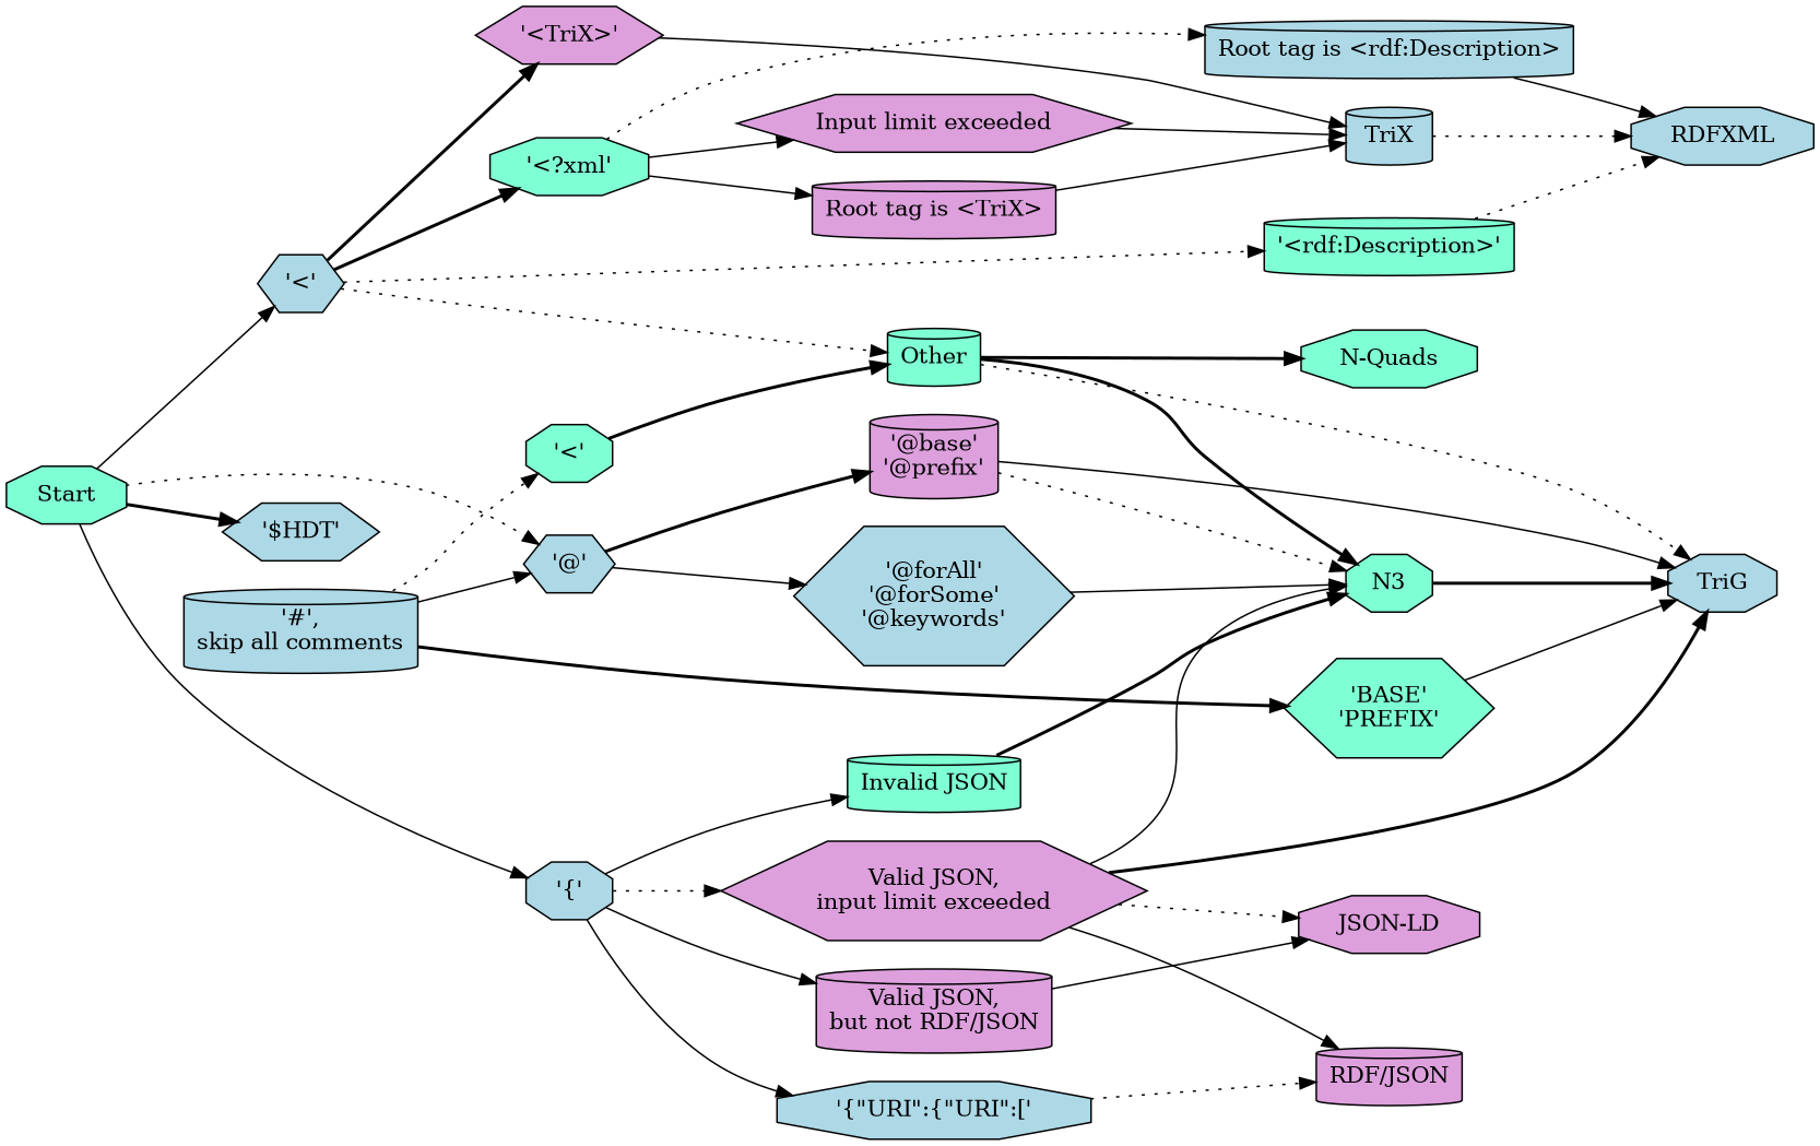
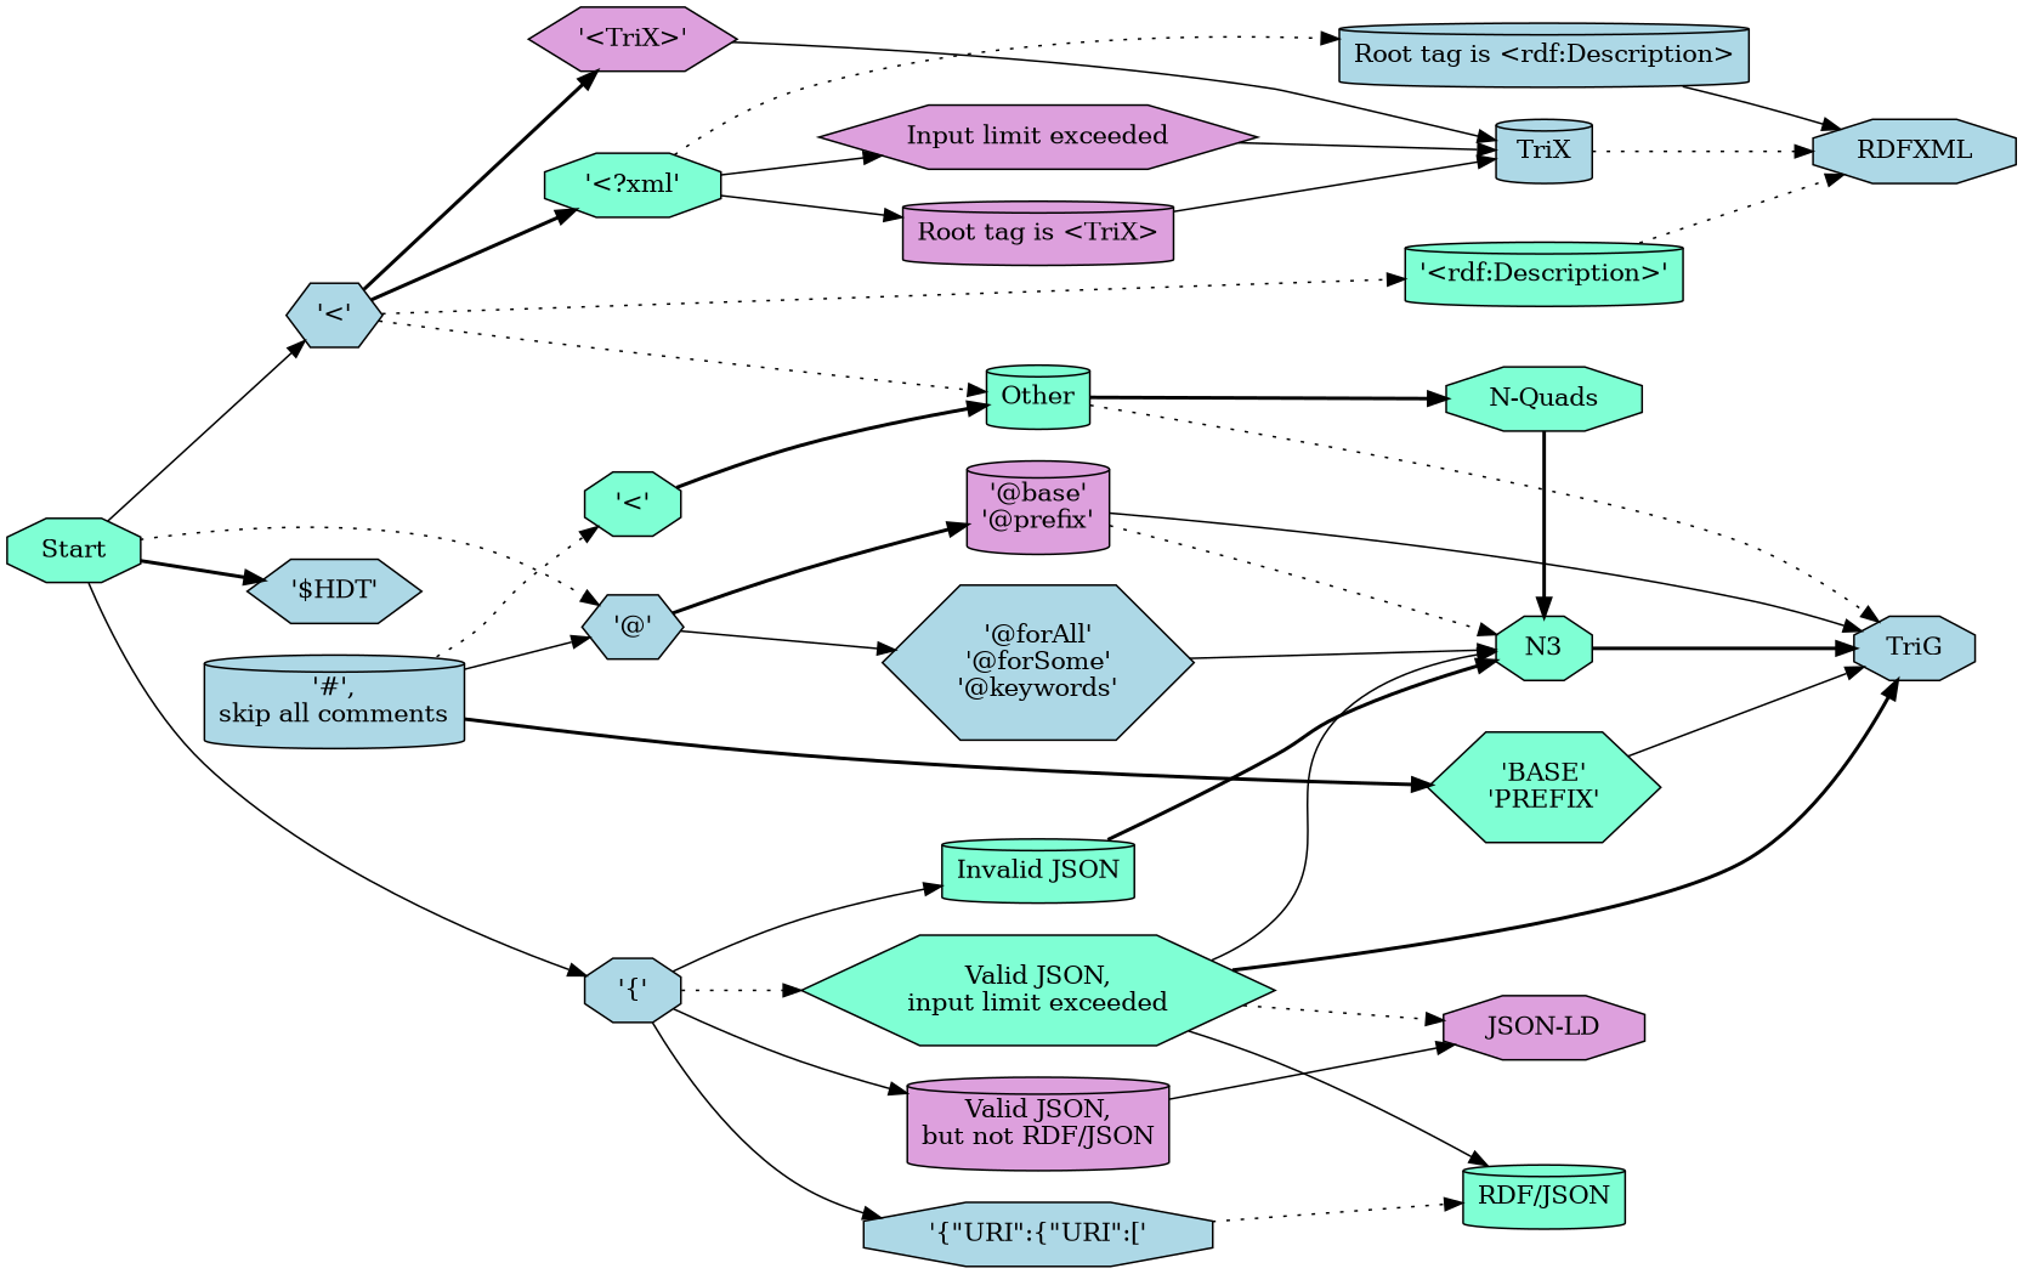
  digraph {
    rankdir=LR
    node [fillcolor=lightblue shape=cylinder style=filled]
    edge [style=solid]
    TriX
-   n2 [fillcolor=plum label="RDF/JSON"]
+   n2 [fillcolor=aquamarine label="RDF/JSON"]
    n3 [fillcolor=plum label="JSON-LD" shape=octagon]
    N3 [fillcolor=aquamarine shape=octagon]
    n5 [fillcolor=aquamarine label="N-Quads" shape=octagon]
    RDFXML [shape=octagon]
    TriG [shape=octagon]
    n8 [label="'$HDT'" shape=hexagon]
    Start [fillcolor=aquamarine shape=octagon]
    n10 [label="'{'" shape=octagon]
    n11 [label="'<'" shape=hexagon]
    n12 [label="'@'" shape=hexagon]
    n13 [label="'{\"URI\":{\"URI\":['" shape=octagon]
    n14 [fillcolor=plum label="Valid JSON,\nbut not RDF/JSON"]
-   n15 [fillcolor=plum label="Valid JSON,\ninput limit exceeded" shape=hexagon]
+   n15 [fillcolor=aquamarine label="Valid JSON,\ninput limit exceeded" shape=hexagon]
    n16 [fillcolor=aquamarine label="Invalid JSON"]
    n17 [fillcolor=plum label="'<TriX>'" shape=hexagon]
    n18 [fillcolor=aquamarine label="'<rdf:Description>'"]
    n19 [fillcolor=aquamarine label="'<?xml'" shape=octagon]
    n20 [fillcolor=aquamarine label=Other]
    n21 [label="'#',\nskip all comments"]
    n22 [fillcolor=aquamarine label="'BASE'\n'PREFIX'" shape=hexagon]
    n23 [fillcolor=aquamarine label="'<'" shape=octagon]
    n24 [label="'@forAll'\n'@forSome'\n'@keywords'" shape=hexagon]
    n25 [fillcolor=plum label="'@base'\n'@prefix'"]
    n26 [fillcolor=plum label="Root tag is <TriX>"]
    n27 [label="Root tag is <rdf:Description>"]
    n28 [fillcolor=plum label="Input limit exceeded" shape=hexagon]
    subgraph sub_1 {
      rank=same
      TriX
      n2
      n3
      N3
      n5
    }
    TriX -> RDFXML [style=dotted]
    N3 -> TriG [style=bold]
    Start -> n8 [style=bold]
    Start -> n10
    Start -> n11
    Start -> n12 [style=dotted]
    n10 -> n13
    n10 -> n14
    n10 -> n15 [style=dotted]
    n10 -> n16
    n11 -> n17 [style=bold]
    n11 -> n18 [style=dotted]
    n11 -> n19 [style=bold]
    n11 -> n20 [style=dotted]
    n12 -> n24
    n12 -> n25 [style=bold]
    n13 -> n2 [style=dotted]
    n14 -> n3
    n15 -> n2
    n15 -> n3 [style=dotted]
    n15 -> N3
    n15 -> TriG [style=bold]
    n16 -> N3 [style=bold]
    n17 -> TriX
    n18 -> RDFXML [style=dotted]
    n19 -> n26
    n19 -> n27 [style=dotted]
    n19 -> n28
-   n20 -> N3 [style=bold]
+   n5 -> N3 [style=bold]
    n20 -> n5 [style=bold]
    n20 -> TriG [style=dotted]
    n21 -> n12
    n21 -> n22 [style=bold]
    n21 -> n23 [style=dotted]
    n22 -> TriG
    n23 -> n20 [style=bold]
    n24 -> N3
    n25 -> N3 [style=dotted]
    n25 -> TriG
    n26 -> TriX
    n27 -> RDFXML
    n28 -> TriX
  }
